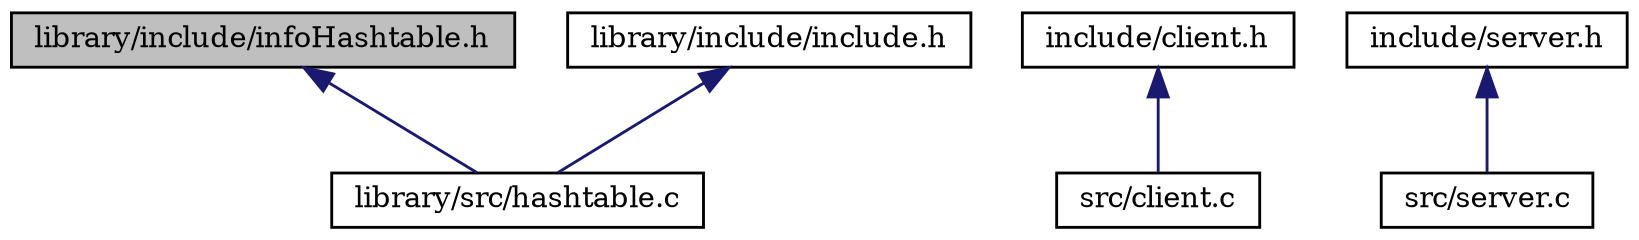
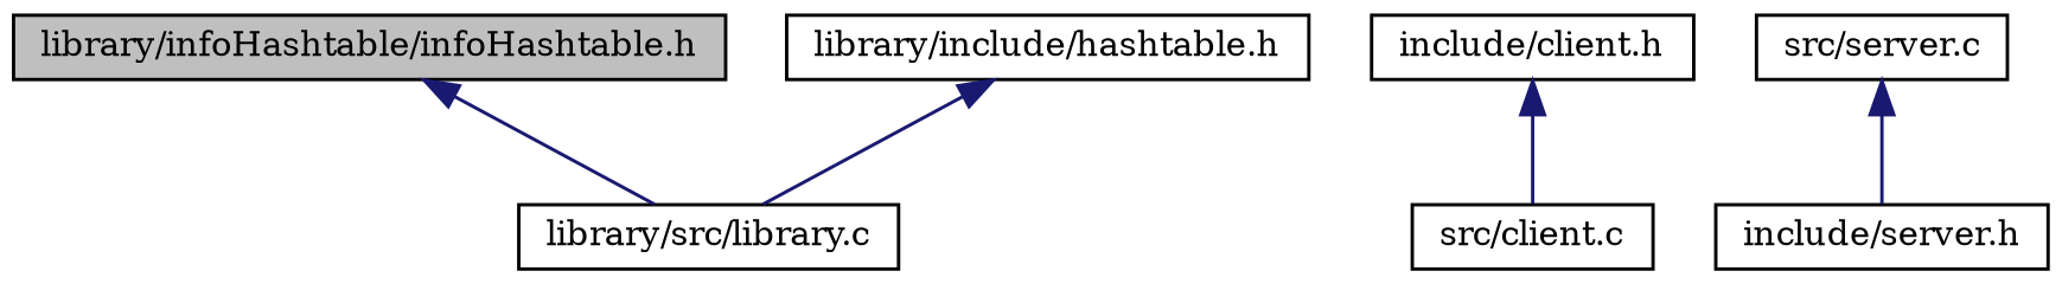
  digraph {
    fontname="DejaVu Serif"
    node [color=black fillcolor=white fontname="DejaVu Serif" fontsize=10 shape=record style=filled]
    edge [color=midnightblue dir=back fontname="DejaVu Serif" fontsize=10 labelfontname=Helvetica labelfontsize=10 style=solid]
-   n1 [fillcolor=grey75 fontcolor=black height=0.2 label="library/include/infoHashtable.h" width=0.4]
-   n2 [height=0.2 label="library/src/hashtable.c" width=0.4]
-   n3 [height=0.2 label="library/include/include.h" width=0.4]
+   n1 [fillcolor=grey75 fontcolor=black height=0.2 label="library/infoHashtable/infoHashtable.h" width=0.4]
+   n2 [height=0.2 label="library/src/library.c" width=0.4]
+   n3 [height=0.2 label="library/include/hashtable.h" width=0.4]
    n4 [height=0.2 label="include/client.h" width=0.4]
    n5 [height=0.2 label="src/client.c" width=0.4]
    n6 [height=0.2 label="include/server.h" width=0.4]
    n7 [height=0.2 label="src/server.c" width=0.4]
    n1 -> n2
    n3 -> n2
    n4 -> n5
-   n6 -> n7
+   n7 -> n6
  }
